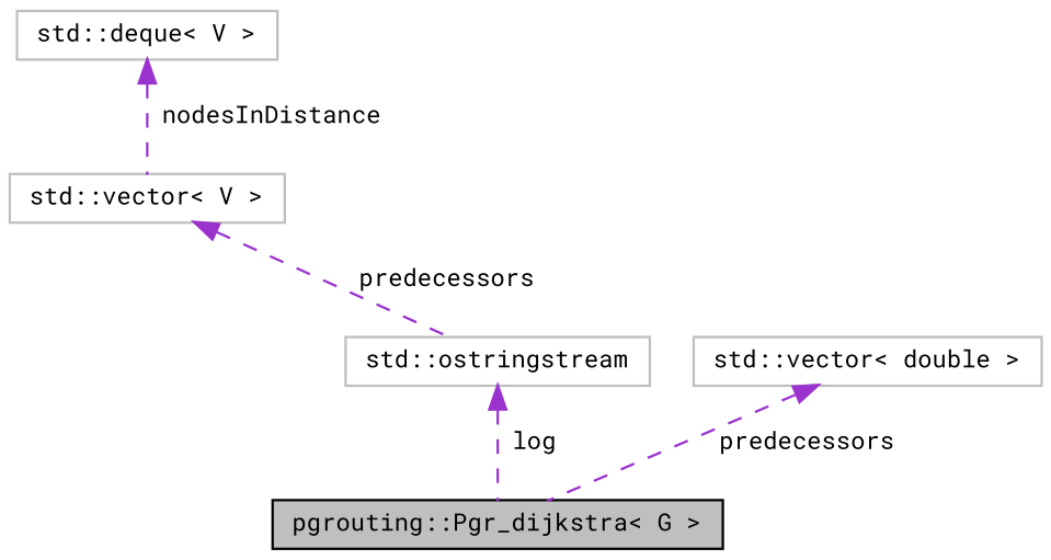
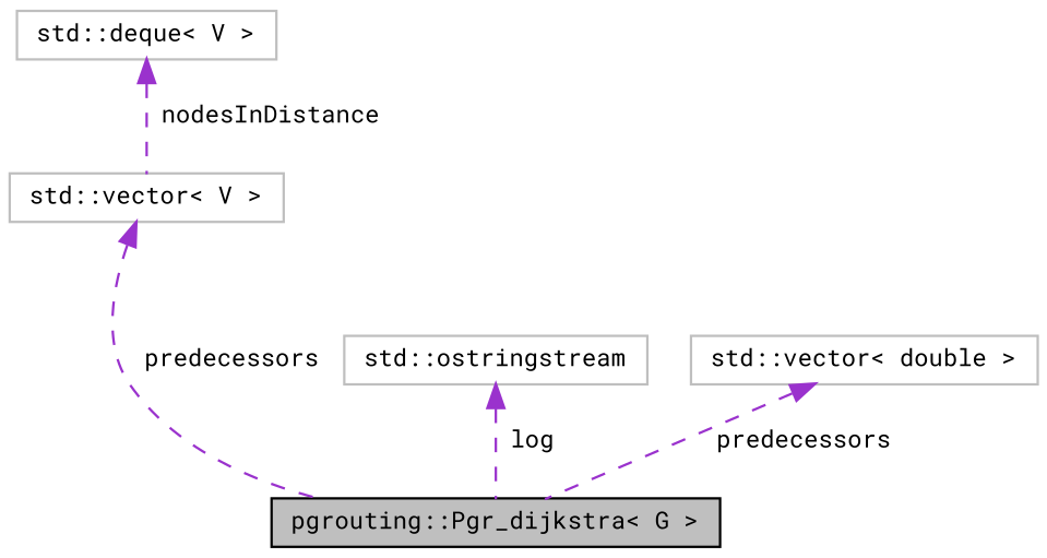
  digraph {
    fontname="Roboto Mono"
    node [color=grey75 fillcolor=white fontname="Roboto Mono" fontsize=10 shape=record style=filled]
    edge [color=darkorchid3 dir=back fontname="Roboto Mono" fontsize=10 labelfontname=Helvetica labelfontsize=10 style=dashed]
    n1 [color=black fillcolor=grey75 fontcolor=black height=0.2 label="pgrouting::Pgr_dijkstra\< G \>" width=0.4]
    n2 [height=0.2 label="std::vector\< V \>" width=0.4]
    n3 [height=0.2 label="std::deque\< V \>" width=0.4]
    n4 [height=0.2 label="std::ostringstream" width=0.4]
    n5 [height=0.2 label="std::vector\< double \>" width=0.4]
-   n2 -> n4 [label=" predecessors"]
+   n2 -> n1 [label=" predecessors"]
    n3 -> n2 [label=" nodesInDistance"]
    n4 -> n1 [label=" log"]
    n5 -> n1 [label=" predecessors"]
  }
